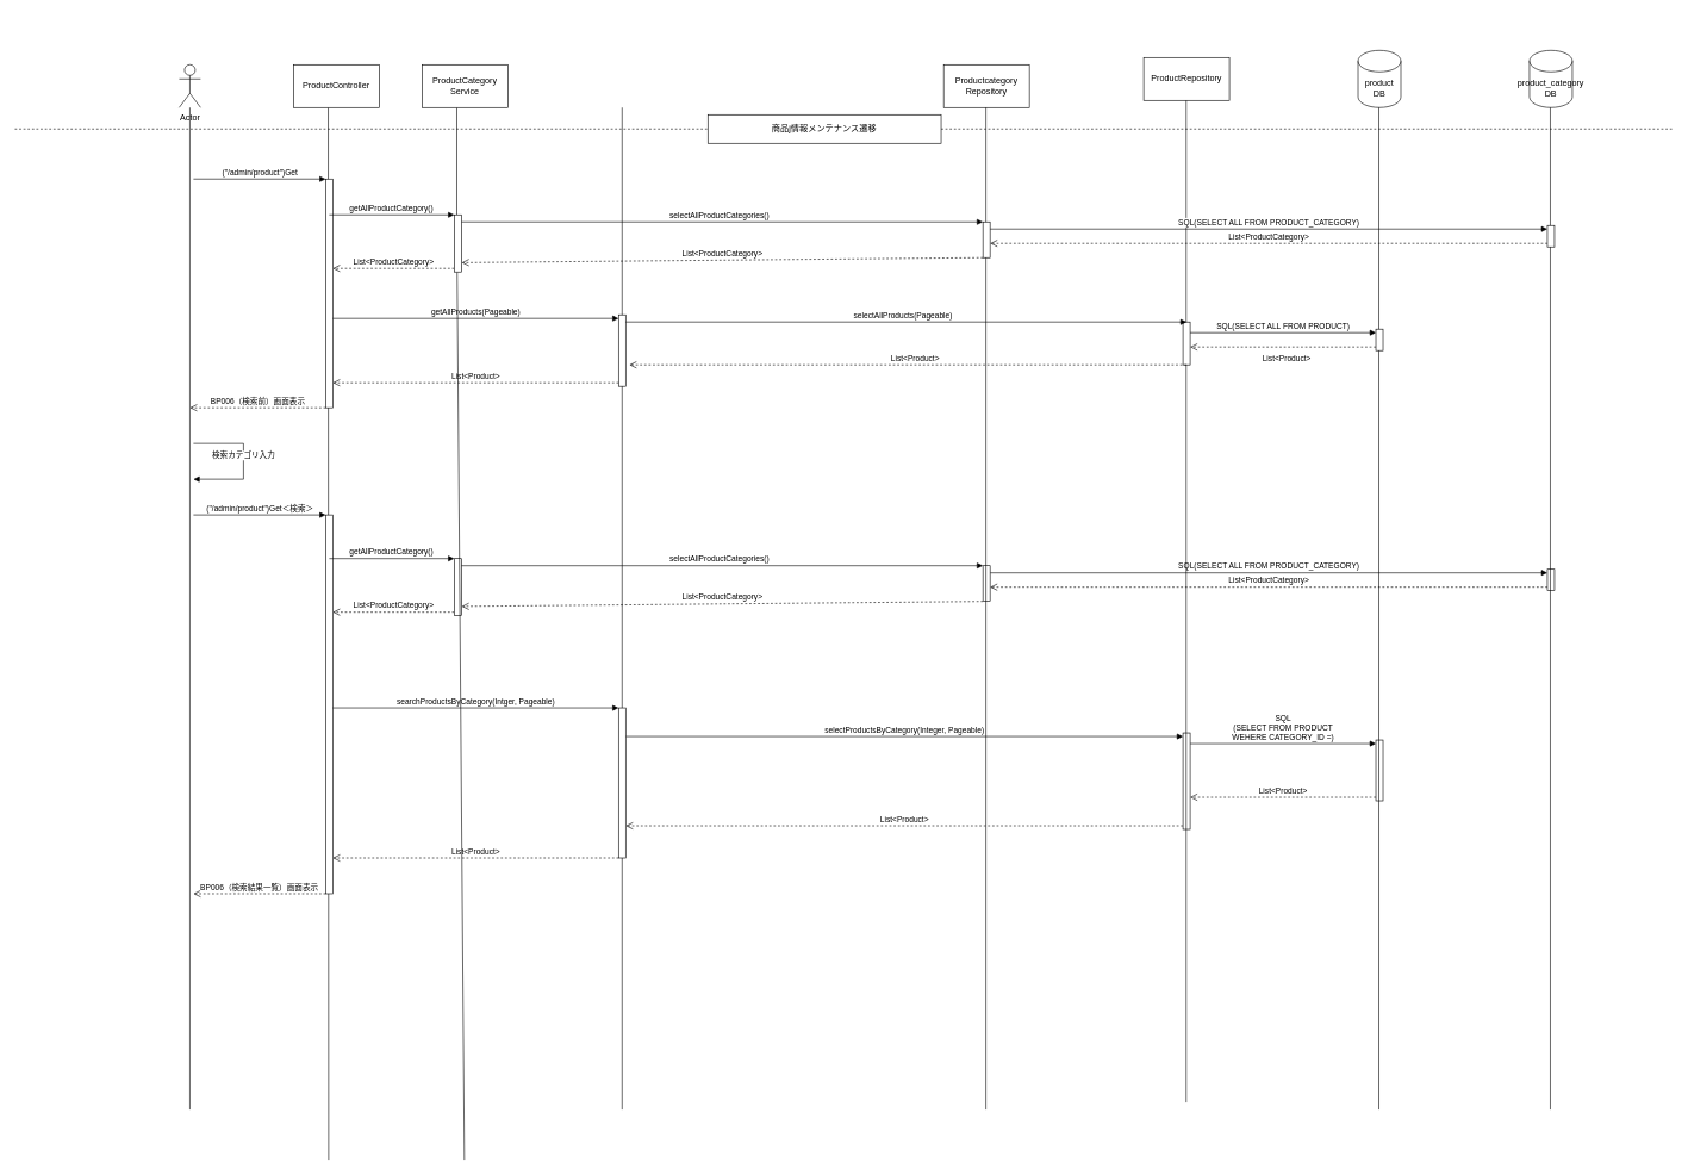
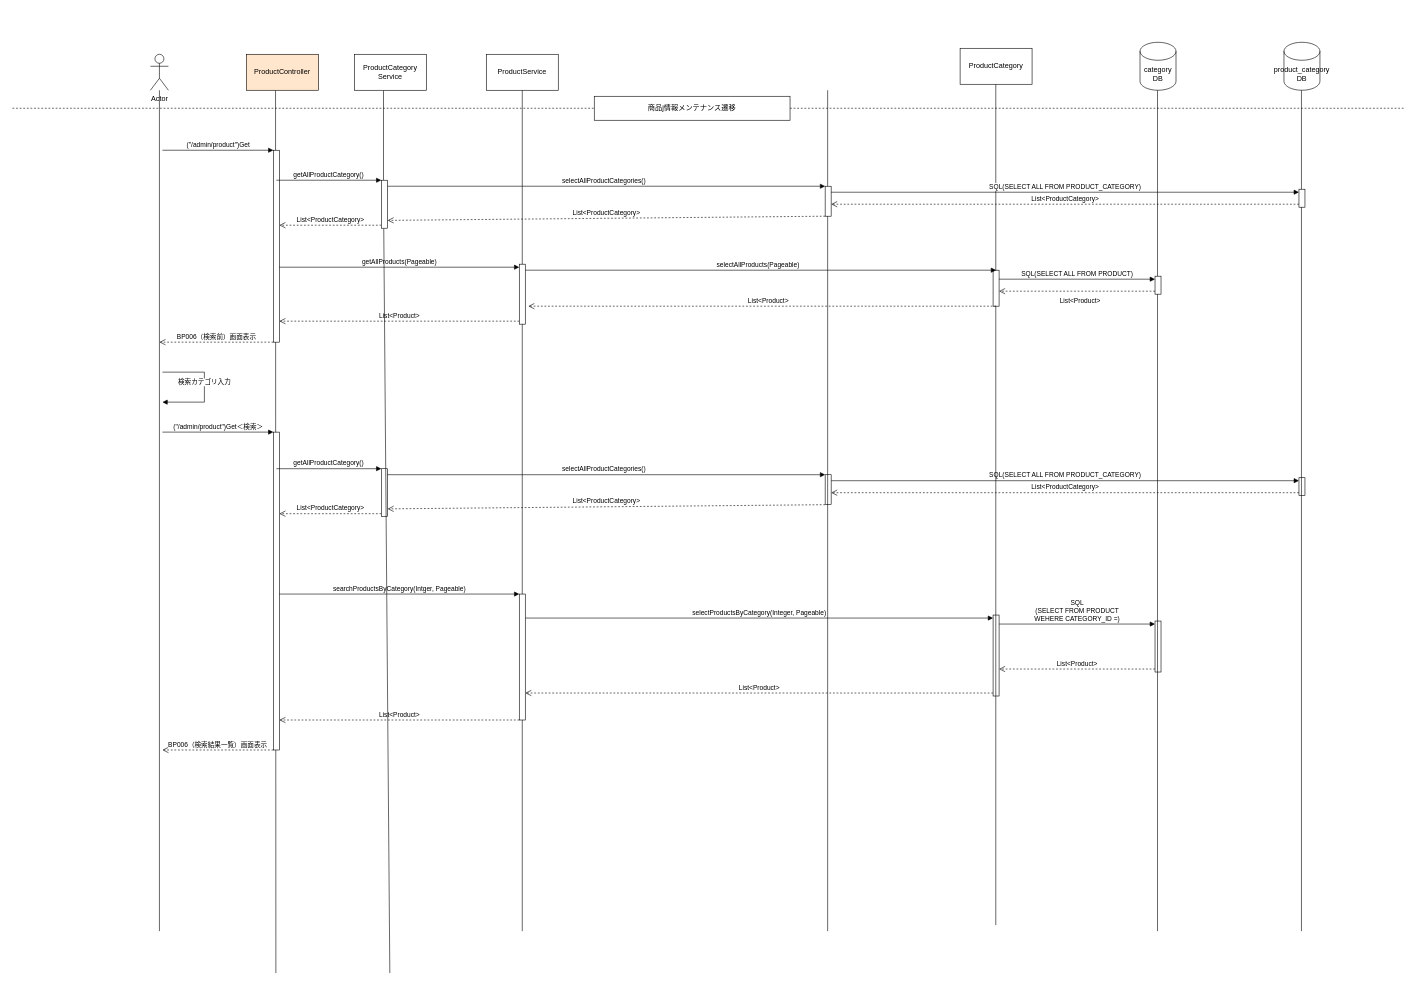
  <mxCell id="0" />
  <mxCell id="1" parent="0" />
  <mxCell id="2" value="" style="group" parent="1" vertex="1" connectable="0"><mxGeometry x="400" y="160" width="120" height="1462" as="geometry" /></mxCell>
  <mxCell id="3" value="" style="endArrow=none;html=1;entryX=0.405;entryY=1.004;entryDx=0;entryDy=0;entryPerimeter=0;" parent="2" target="58" edge="1"><mxGeometry width="50" height="50" relative="1" as="geometry"><mxPoint x="59.17" y="1462" as="sourcePoint" /><mxPoint x="59" as="targetPoint" /></mxGeometry></mxCell>
  <mxCell id="4" value="" style="html=1;points=[[0,0,0,0,5],[0,1,0,0,-5],[1,0,0,0,5],[1,1,0,0,-5]];perimeter=orthogonalPerimeter;outlineConnect=0;targetShapes=umlLifeline;portConstraint=eastwest;newEdgeStyle={&quot;curved&quot;:0,&quot;rounded&quot;:0};" parent="2" vertex="1"><mxGeometry x="55" y="560" width="10" height="530" as="geometry" /></mxCell>
  <mxCell id="5" value="" style="html=1;points=[[0,0,0,0,5],[0,1,0,0,-5],[1,0,0,0,5],[1,1,0,0,-5]];perimeter=orthogonalPerimeter;outlineConnect=0;targetShapes=umlLifeline;portConstraint=eastwest;newEdgeStyle={&quot;curved&quot;:0,&quot;rounded&quot;:0};" parent="2" vertex="1"><mxGeometry x="55" y="90" width="10" height="320" as="geometry" /></mxCell>
  <mxCell id="6" value="" style="group" parent="1" vertex="1" connectable="0"><mxGeometry x="810" y="90" width="1365" height="1462" as="geometry" /></mxCell>
+ <mxCell id="7" value="ProductService" style="rounded=0;whiteSpace=wrap;html=1;" parent="6" vertex="1"><mxGeometry width="120" height="60" as="geometry" /></mxCell>
  <mxCell id="8" value="" style="endArrow=none;html=1;" parent="6" edge="1"><mxGeometry width="50" height="50" relative="1" as="geometry"><mxPoint x="60" y="1462" as="sourcePoint" /><mxPoint x="60" y="60" as="targetPoint" /></mxGeometry></mxCell>
  <mxCell id="9" value="" style="html=1;points=[[0,0,0,0,5],[0,1,0,0,-5],[1,0,0,0,5],[1,1,0,0,-5]];perimeter=orthogonalPerimeter;outlineConnect=0;targetShapes=umlLifeline;portConstraint=eastwest;newEdgeStyle={&quot;curved&quot;:0,&quot;rounded&quot;:0};" parent="6" vertex="1"><mxGeometry x="55" y="350" width="10" height="100" as="geometry" /></mxCell>
  <mxCell id="10" value="SQL&lt;div&gt;(SELECT FROM PRODUCT&lt;div&gt;WEHERE CATEGORY_ID =)&lt;/div&gt;&lt;/div&gt;" style="html=1;verticalAlign=bottom;endArrow=block;curved=0;rounded=0;entryX=0;entryY=0;entryDx=0;entryDy=5;" parent="6" source="15" target="12" edge="1"><mxGeometry relative="1" as="geometry"><mxPoint x="880" y="1025" as="sourcePoint" /></mxGeometry></mxCell>
  <mxCell id="11" value="List&amp;lt;Product&amp;gt;" style="html=1;verticalAlign=bottom;endArrow=open;dashed=1;endSize=8;curved=0;rounded=0;exitX=0;exitY=1;exitDx=0;exitDy=-5;" parent="6" source="12" target="15" edge="1"><mxGeometry relative="1" as="geometry"><mxPoint x="965" y="1105.0" as="targetPoint" /></mxGeometry></mxCell>
  <mxCell id="12" value="" style="html=1;points=[[0,0,0,0,5],[0,1,0,0,-5],[1,0,0,0,5],[1,1,0,0,-5]];perimeter=orthogonalPerimeter;outlineConnect=0;targetShapes=umlLifeline;portConstraint=eastwest;newEdgeStyle={&quot;curved&quot;:0,&quot;rounded&quot;:0};" parent="6" vertex="1"><mxGeometry x="1115" y="945" width="10" height="85" as="geometry" /></mxCell>
  <mxCell id="13" value="selectProductsByCategory(Integer, Pageable)" style="html=1;verticalAlign=bottom;endArrow=block;curved=0;rounded=0;entryX=0;entryY=0;entryDx=0;entryDy=5;" parent="6" source="16" target="15" edge="1"><mxGeometry relative="1" as="geometry"><mxPoint x="565" y="1015" as="sourcePoint" /></mxGeometry></mxCell>
  <mxCell id="14" value="List&amp;lt;Product&amp;gt;" style="html=1;verticalAlign=bottom;endArrow=open;dashed=1;endSize=8;curved=0;rounded=0;exitX=0;exitY=1;exitDx=0;exitDy=-5;" parent="6" source="15" target="16" edge="1"><mxGeometry relative="1" as="geometry"><mxPoint x="565" y="1055" as="targetPoint" /></mxGeometry></mxCell>
  <mxCell id="15" value="" style="html=1;points=[[0,0,0,0,5],[0,1,0,0,-5],[1,0,0,0,5],[1,1,0,0,-5]];perimeter=orthogonalPerimeter;outlineConnect=0;targetShapes=umlLifeline;portConstraint=eastwest;newEdgeStyle={&quot;curved&quot;:0,&quot;rounded&quot;:0};" parent="6" vertex="1"><mxGeometry x="845" y="935" width="10" height="135" as="geometry" /></mxCell>
  <mxCell id="16" value="" style="html=1;points=[[0,0,0,0,5],[0,1,0,0,-5],[1,0,0,0,5],[1,1,0,0,-5]];perimeter=orthogonalPerimeter;outlineConnect=0;targetShapes=umlLifeline;portConstraint=eastwest;newEdgeStyle={&quot;curved&quot;:0,&quot;rounded&quot;:0};" parent="6" vertex="1"><mxGeometry x="55" y="900" width="10" height="210" as="geometry" /></mxCell>
  <mxCell id="17" value="List&amp;lt;Product&amp;gt;" style="html=1;verticalAlign=bottom;endArrow=open;dashed=1;endSize=8;curved=0;rounded=0;" parent="6" edge="1"><mxGeometry relative="1" as="geometry"><mxPoint x="55" y="1110" as="sourcePoint" /><mxPoint x="-345" y="1110" as="targetPoint" /></mxGeometry></mxCell>
  <mxCell id="18" value="searchProductsByCategory(Intger, Pageable)" style="html=1;verticalAlign=bottom;endArrow=block;curved=0;rounded=0;" parent="6" edge="1"><mxGeometry width="80" relative="1" as="geometry"><mxPoint x="-345" y="900" as="sourcePoint" /><mxPoint x="55" y="900" as="targetPoint" /></mxGeometry></mxCell>
  <mxCell id="19" value="getAllProductCategory()" style="html=1;verticalAlign=bottom;endArrow=block;curved=0;rounded=0;" parent="6" target="21" edge="1"><mxGeometry x="-0.002" relative="1" as="geometry"><mxPoint x="-350" y="691" as="sourcePoint" /><mxPoint x="50" y="691" as="targetPoint" /><mxPoint as="offset" /></mxGeometry></mxCell>
  <mxCell id="20" value="List&amp;lt;ProductCategory&amp;gt;" style="html=1;verticalAlign=bottom;endArrow=open;dashed=1;endSize=8;curved=0;rounded=0;exitX=0;exitY=1;exitDx=0;exitDy=-5;" parent="6" source="21" edge="1"><mxGeometry relative="1" as="geometry"><mxPoint x="-345" y="766" as="targetPoint" /></mxGeometry></mxCell>
  <mxCell id="21" value="" style="html=1;points=[[0,0,0,0,5],[0,1,0,0,-5],[1,0,0,0,5],[1,1,0,0,-5]];perimeter=orthogonalPerimeter;outlineConnect=0;targetShapes=umlLifeline;portConstraint=eastwest;newEdgeStyle={&quot;curved&quot;:0,&quot;rounded&quot;:0};" parent="6" vertex="1"><mxGeometry x="-175" y="691" width="10" height="80" as="geometry" /></mxCell>
  <mxCell id="22" value="selectAllProductCategories()" style="html=1;verticalAlign=bottom;endArrow=block;curved=0;rounded=0;entryX=0;entryY=0;entryDx=0;entryDy=5;" parent="6" edge="1"><mxGeometry x="-0.011" relative="1" as="geometry"><mxPoint x="-165" y="701" as="sourcePoint" /><mxPoint as="offset" /><mxPoint x="565" y="701" as="targetPoint" /></mxGeometry></mxCell>
  <mxCell id="23" value="List&amp;lt;ProductCategory&amp;gt;" style="html=1;verticalAlign=bottom;endArrow=open;dashed=1;endSize=8;curved=0;rounded=0;entryX=1.049;entryY=0.837;entryDx=0;entryDy=0;entryPerimeter=0;" parent="6" source="26" target="21" edge="1"><mxGeometry relative="1" as="geometry"><mxPoint x="670" y="786" as="targetPoint" /></mxGeometry></mxCell>
  <mxCell id="24" value="SQL(SELECT ALL FROM PRODUCT_CATEGORY)" style="html=1;verticalAlign=bottom;endArrow=block;curved=0;rounded=0;entryX=0;entryY=0;entryDx=0;entryDy=5;" parent="6" source="26" target="27" edge="1"><mxGeometry relative="1" as="geometry"><mxPoint x="1040" y="736" as="sourcePoint" /></mxGeometry></mxCell>
  <mxCell id="25" value="List&amp;lt;ProductCategory&amp;gt;" style="html=1;verticalAlign=bottom;endArrow=open;dashed=1;endSize=8;curved=0;rounded=0;exitX=0;exitY=1;exitDx=0;exitDy=-5;" parent="6" source="27" target="26" edge="1"><mxGeometry relative="1" as="geometry"><mxPoint x="1040" y="806" as="targetPoint" /><mxPoint as="offset" /></mxGeometry></mxCell>
  <mxCell id="26" value="" style="html=1;points=[[0,0,0,0,5],[0,1,0,0,-5],[1,0,0,0,5],[1,1,0,0,-5]];perimeter=orthogonalPerimeter;outlineConnect=0;targetShapes=umlLifeline;portConstraint=eastwest;newEdgeStyle={&quot;curved&quot;:0,&quot;rounded&quot;:0};" parent="6" vertex="1"><mxGeometry x="565" y="701" width="10" height="50" as="geometry" /></mxCell>
  <mxCell id="27" value="" style="html=1;points=[[0,0,0,0,5],[0,1,0,0,-5],[1,0,0,0,5],[1,1,0,0,-5]];perimeter=orthogonalPerimeter;outlineConnect=0;targetShapes=umlLifeline;portConstraint=eastwest;newEdgeStyle={&quot;curved&quot;:0,&quot;rounded&quot;:0};" parent="6" vertex="1"><mxGeometry x="1355" y="706" width="10" height="30" as="geometry" /></mxCell>
  <mxCell id="28" value="" style="group" parent="1" vertex="1" connectable="0"><mxGeometry x="1600" y="20" width="120" height="1462" as="geometry" /></mxCell>
- <mxCell id="29" value="ProductRepository" style="rounded=0;whiteSpace=wrap;html=1;" parent="28" vertex="1"><mxGeometry y="60" width="120" height="60" as="geometry" /></mxCell>
+ <mxCell id="29" value="ProductCategory" style="rounded=0;whiteSpace=wrap;html=1;" parent="28" vertex="1"><mxGeometry y="60" width="120" height="60" as="geometry" /></mxCell>
  <mxCell id="30" value="" style="endArrow=none;html=1;" parent="28" edge="1"><mxGeometry width="50" height="50" relative="1" as="geometry"><mxPoint x="59.5" y="1522" as="sourcePoint" /><mxPoint x="59.5" y="120" as="targetPoint" /></mxGeometry></mxCell>
  <mxCell id="31" value="" style="html=1;points=[[0,0,0,0,5],[0,1,0,0,-5],[1,0,0,0,5],[1,1,0,0,-5]];perimeter=orthogonalPerimeter;outlineConnect=0;targetShapes=umlLifeline;portConstraint=eastwest;newEdgeStyle={&quot;curved&quot;:0,&quot;rounded&quot;:0};" parent="28" vertex="1"><mxGeometry x="55" y="430" width="10" height="60" as="geometry" /></mxCell>
  <mxCell id="32" value="" style="group" parent="1" vertex="1" connectable="0"><mxGeometry x="1900" y="70" width="60" height="1482" as="geometry" /></mxCell>
- <mxCell id="33" value="product&lt;div&gt;DB&lt;/div&gt;" style="shape=cylinder3;whiteSpace=wrap;html=1;boundedLbl=1;backgroundOutline=1;size=15;" parent="32" vertex="1"><mxGeometry width="60" height="80" as="geometry" /></mxCell>
+ <mxCell id="33" value="category&lt;div&gt;DB&lt;/div&gt;" style="shape=cylinder3;whiteSpace=wrap;html=1;boundedLbl=1;backgroundOutline=1;size=15;" parent="32" vertex="1"><mxGeometry width="60" height="80" as="geometry" /></mxCell>
  <mxCell id="34" value="" style="endArrow=none;html=1;" parent="32" edge="1"><mxGeometry width="50" height="50" relative="1" as="geometry"><mxPoint x="29.17" y="1482" as="sourcePoint" /><mxPoint x="29.17" y="80" as="targetPoint" /></mxGeometry></mxCell>
  <mxCell id="35" value="" style="html=1;points=[[0,0,0,0,5],[0,1,0,0,-5],[1,0,0,0,5],[1,1,0,0,-5]];perimeter=orthogonalPerimeter;outlineConnect=0;targetShapes=umlLifeline;portConstraint=eastwest;newEdgeStyle={&quot;curved&quot;:0,&quot;rounded&quot;:0};" parent="32" vertex="1"><mxGeometry x="25" y="390" width="10" height="30" as="geometry" /></mxCell>
  <mxCell id="36" value="" style="group" parent="1" vertex="1" connectable="0"><mxGeometry x="250" y="90" width="30" height="1462" as="geometry" /></mxCell>
  <mxCell id="37" value="Actor" style="shape=umlActor;verticalLabelPosition=bottom;verticalAlign=top;html=1;outlineConnect=0;" parent="36" vertex="1"><mxGeometry width="30" height="60" as="geometry" /></mxCell>
  <mxCell id="38" value="" style="endArrow=none;html=1;" parent="36" target="37" edge="1"><mxGeometry width="50" height="50" relative="1" as="geometry"><mxPoint x="15" y="1462" as="sourcePoint" /><mxPoint x="770" y="60" as="targetPoint" /></mxGeometry></mxCell>
  <mxCell id="39" value="" style="group" parent="1" vertex="1" connectable="0"><mxGeometry x="20" y="160" width="2320" height="40" as="geometry" /></mxCell>
  <mxCell id="40" value="" style="endArrow=none;dashed=1;html=1;" parent="39" source="42" edge="1"><mxGeometry width="50" height="50" relative="1" as="geometry"><mxPoint y="20" as="sourcePoint" /><mxPoint x="2320.0" y="20" as="targetPoint" /></mxGeometry></mxCell>
  <mxCell id="41" value="" style="endArrow=none;dashed=1;html=1;" parent="39" target="42" edge="1"><mxGeometry width="50" height="50" relative="1" as="geometry"><mxPoint y="20" as="sourcePoint" /><mxPoint x="2320.0" y="20" as="targetPoint" /></mxGeometry></mxCell>
  <mxCell id="42" value="商品j情報メンテナンス遷移" style="rounded=0;whiteSpace=wrap;html=1;" parent="39" vertex="1"><mxGeometry x="970.001" width="326.454" height="40" as="geometry" /></mxCell>
  <mxCell id="43" value="" style="group" parent="1" vertex="1" connectable="0"><mxGeometry x="1320" y="90" width="120" height="1462" as="geometry" /></mxCell>
- <mxCell id="44" value="Productcategory&lt;div&gt;Repository&lt;/div&gt;" style="rounded=0;whiteSpace=wrap;html=1;" parent="43" vertex="1"><mxGeometry width="120" height="60" as="geometry" /></mxCell>
  <mxCell id="45" value="" style="endArrow=none;html=1;" parent="43" edge="1"><mxGeometry width="50" height="50" relative="1" as="geometry"><mxPoint x="59.17" y="1462" as="sourcePoint" /><mxPoint x="59.17" y="60" as="targetPoint" /></mxGeometry></mxCell>
  <mxCell id="46" value="" style="html=1;points=[[0,0,0,0,5],[0,1,0,0,-5],[1,0,0,0,5],[1,1,0,0,-5]];perimeter=orthogonalPerimeter;outlineConnect=0;targetShapes=umlLifeline;portConstraint=eastwest;newEdgeStyle={&quot;curved&quot;:0,&quot;rounded&quot;:0};" parent="43" vertex="1"><mxGeometry x="55" y="220" width="10" height="50" as="geometry" /></mxCell>
  <mxCell id="47" value="getAllProductCategory()" style="html=1;verticalAlign=bottom;endArrow=block;curved=0;rounded=0;" parent="1" target="72" edge="1"><mxGeometry x="-0.002" relative="1" as="geometry"><mxPoint x="460" y="300" as="sourcePoint" /><mxPoint x="860" y="300" as="targetPoint" /><mxPoint as="offset" /></mxGeometry></mxCell>
  <mxCell id="48" value="List&amp;lt;ProductCategory&amp;gt;" style="html=1;verticalAlign=bottom;endArrow=open;dashed=1;endSize=8;curved=0;rounded=0;exitX=0;exitY=1;exitDx=0;exitDy=-5;" parent="1" source="72" target="5" edge="1"><mxGeometry relative="1" as="geometry"><mxPoint x="470" y="455" as="targetPoint" /></mxGeometry></mxCell>
  <mxCell id="49" value="selectAllProductCategories()" style="html=1;verticalAlign=bottom;endArrow=block;curved=0;rounded=0;entryX=0;entryY=0;entryDx=0;entryDy=5;" parent="1" edge="1"><mxGeometry x="-0.011" relative="1" as="geometry"><mxPoint x="645" y="310" as="sourcePoint" /><mxPoint as="offset" /><mxPoint x="1375" y="310" as="targetPoint" /></mxGeometry></mxCell>
  <mxCell id="50" value="List&amp;lt;ProductCategory&amp;gt;" style="html=1;verticalAlign=bottom;endArrow=open;dashed=1;endSize=8;curved=0;rounded=0;entryX=1.049;entryY=0.837;entryDx=0;entryDy=0;entryPerimeter=0;" parent="1" source="46" target="72" edge="1"><mxGeometry relative="1" as="geometry"><mxPoint x="1480" y="395" as="targetPoint" /></mxGeometry></mxCell>
  <mxCell id="51" value="SQL(SELECT ALL FROM PRODUCT_CATEGORY)" style="html=1;verticalAlign=bottom;endArrow=block;curved=0;rounded=0;entryX=0;entryY=0;entryDx=0;entryDy=5;" parent="1" source="46" target="64" edge="1"><mxGeometry relative="1" as="geometry"><mxPoint x="1850" y="345" as="sourcePoint" /></mxGeometry></mxCell>
  <mxCell id="52" value="List&amp;lt;ProductCategory&amp;gt;" style="html=1;verticalAlign=bottom;endArrow=open;dashed=1;endSize=8;curved=0;rounded=0;exitX=0;exitY=1;exitDx=0;exitDy=-5;" parent="1" source="64" target="46" edge="1"><mxGeometry relative="1" as="geometry"><mxPoint x="1850" y="415" as="targetPoint" /><mxPoint as="offset" /></mxGeometry></mxCell>
  <mxCell id="53" value="getAllProducts(Pageable)" style="html=1;verticalAlign=bottom;endArrow=block;curved=0;rounded=0;entryX=0;entryY=0;entryDx=0;entryDy=5;" parent="1" source="5" target="9" edge="1"><mxGeometry relative="1" as="geometry"><mxPoint x="465" y="505" as="sourcePoint" /></mxGeometry></mxCell>
  <mxCell id="54" value="List&amp;lt;Product&amp;gt;" style="html=1;verticalAlign=bottom;endArrow=open;dashed=1;endSize=8;curved=0;rounded=0;exitX=0;exitY=1;exitDx=0;exitDy=-5;" parent="1" source="9" target="5" edge="1"><mxGeometry relative="1" as="geometry"><mxPoint x="465" y="575" as="targetPoint" /></mxGeometry></mxCell>
  <mxCell id="55" value="SQL(SELECT ALL FROM PRODUCT)" style="html=1;verticalAlign=bottom;endArrow=block;curved=0;rounded=0;entryX=0;entryY=0;entryDx=0;entryDy=5;" parent="1" source="31" target="35" edge="1"><mxGeometry relative="1" as="geometry"><mxPoint x="1700" y="535" as="sourcePoint" /></mxGeometry></mxCell>
  <mxCell id="56" value="List&amp;lt;Product&amp;gt;" style="html=1;verticalAlign=bottom;endArrow=open;dashed=1;endSize=8;curved=0;rounded=0;exitX=0;exitY=1;exitDx=0;exitDy=-5;" parent="1" source="35" target="31" edge="1"><mxGeometry x="-0.038" y="25" relative="1" as="geometry"><mxPoint x="1675" y="555" as="targetPoint" /><mxPoint as="offset" /></mxGeometry></mxCell>
  <mxCell id="57" value="selectAllProducts(Pageable)" style="html=1;verticalAlign=bottom;endArrow=block;curved=0;rounded=0;" parent="1" source="9" edge="1"><mxGeometry x="-0.011" relative="1" as="geometry"><mxPoint x="870" y="440" as="sourcePoint" /><mxPoint as="offset" /><mxPoint x="1660" y="450" as="targetPoint" /></mxGeometry></mxCell>
- <mxCell id="58" value="ProductController" style="rounded=0;whiteSpace=wrap;html=1;" parent="1" vertex="1"><mxGeometry x="410" y="90" width="120" height="60" as="geometry" /></mxCell>
+ <mxCell id="58" value="ProductController" style="rounded=0;whiteSpace=wrap;html=1;fillColor=#ffe6cc;" parent="1" vertex="1"><mxGeometry x="410" y="90" width="120" height="60" as="geometry" /></mxCell>
  <mxCell id="59" value="(&quot;/admin/product&quot;)Get" style="html=1;verticalAlign=bottom;endArrow=block;curved=0;rounded=0;" parent="1" edge="1"><mxGeometry width="80" relative="1" as="geometry"><mxPoint x="270" y="250" as="sourcePoint" /><mxPoint x="455" y="250" as="targetPoint" /></mxGeometry></mxCell>
  <mxCell id="60" value="List&amp;lt;Product&amp;gt;" style="html=1;verticalAlign=bottom;endArrow=open;dashed=1;endSize=8;curved=0;rounded=0;exitX=0;exitY=1;exitDx=0;exitDy=-5;exitPerimeter=0;" parent="1" edge="1"><mxGeometry x="-0.026" relative="1" as="geometry"><mxPoint x="880" y="510" as="targetPoint" /><mxPoint x="1660" y="510" as="sourcePoint" /><mxPoint as="offset" /></mxGeometry></mxCell>
  <mxCell id="61" value="" style="group" parent="1" vertex="1" connectable="0"><mxGeometry x="2140" y="70" width="60" height="1482" as="geometry" /></mxCell>
  <mxCell id="62" value="product_category&lt;div&gt;DB&lt;/div&gt;" style="shape=cylinder3;whiteSpace=wrap;html=1;boundedLbl=1;backgroundOutline=1;size=15;" parent="61" vertex="1"><mxGeometry width="60" height="80" as="geometry" /></mxCell>
  <mxCell id="63" value="" style="endArrow=none;html=1;" parent="61" edge="1"><mxGeometry width="50" height="50" relative="1" as="geometry"><mxPoint x="29.17" y="1482" as="sourcePoint" /><mxPoint x="29.17" y="80" as="targetPoint" /></mxGeometry></mxCell>
  <mxCell id="64" value="" style="html=1;points=[[0,0,0,0,5],[0,1,0,0,-5],[1,0,0,0,5],[1,1,0,0,-5]];perimeter=orthogonalPerimeter;outlineConnect=0;targetShapes=umlLifeline;portConstraint=eastwest;newEdgeStyle={&quot;curved&quot;:0,&quot;rounded&quot;:0};" parent="61" vertex="1"><mxGeometry x="25" y="245" width="10" height="30" as="geometry" /></mxCell>
  <mxCell id="65" value="(&quot;/admin/product&quot;)Get＜検索＞" style="html=1;verticalAlign=bottom;endArrow=block;curved=0;rounded=0;" parent="1" edge="1"><mxGeometry width="80" relative="1" as="geometry"><mxPoint x="270" y="720" as="sourcePoint" /><mxPoint x="455" y="720" as="targetPoint" /></mxGeometry></mxCell>
  <mxCell id="66" value="&lt;span style=&quot;color: rgb(0, 0, 0);&quot;&gt;BP006（検索前）画面表示&lt;/span&gt;" style="html=1;verticalAlign=bottom;endArrow=open;dashed=1;endSize=8;curved=0;rounded=0;" parent="1" edge="1"><mxGeometry relative="1" as="geometry"><mxPoint x="455" y="570" as="sourcePoint" /><mxPoint x="265" y="570" as="targetPoint" /><mxPoint as="offset" /></mxGeometry></mxCell>
  <mxCell id="67" value="BP006（検索結果一覧）画面表示" style="html=1;verticalAlign=bottom;endArrow=open;dashed=1;endSize=8;curved=0;rounded=0;" parent="1" edge="1"><mxGeometry relative="1" as="geometry"><mxPoint x="270" y="1250" as="targetPoint" /><mxPoint x="455" y="1250" as="sourcePoint" /></mxGeometry></mxCell>
  <mxCell id="68" value="検索カテゴリ入力" style="html=1;verticalAlign=bottom;endArrow=block;curved=0;rounded=0;" parent="1" edge="1"><mxGeometry x="0.007" width="80" relative="1" as="geometry"><mxPoint x="270" y="620" as="sourcePoint" /><mxPoint x="270" y="670" as="targetPoint" /><Array as="points"><mxPoint x="340" y="620" /><mxPoint x="340" y="670" /></Array><mxPoint as="offset" /></mxGeometry></mxCell>
  <mxCell id="69" value="" style="endArrow=none;html=1;entryX=0.405;entryY=1.004;entryDx=0;entryDy=0;entryPerimeter=0;" parent="1" source="72" target="70" edge="1"><mxGeometry width="50" height="50" relative="1" as="geometry"><mxPoint x="649.17" y="1622" as="sourcePoint" /><mxPoint x="649" y="160" as="targetPoint" /></mxGeometry></mxCell>
  <mxCell id="70" value="ProductCategory&lt;div&gt;Service&lt;/div&gt;" style="rounded=0;whiteSpace=wrap;html=1;" parent="1" vertex="1"><mxGeometry x="590" y="90" width="120" height="60" as="geometry" /></mxCell>
  <mxCell id="71" value="" style="endArrow=none;html=1;entryX=0.405;entryY=1.004;entryDx=0;entryDy=0;entryPerimeter=0;" parent="1" target="72" edge="1"><mxGeometry width="50" height="50" relative="1" as="geometry"><mxPoint x="649.17" y="1622" as="sourcePoint" /><mxPoint x="649" y="150" as="targetPoint" /></mxGeometry></mxCell>
  <mxCell id="72" value="" style="html=1;points=[[0,0,0,0,5],[0,1,0,0,-5],[1,0,0,0,5],[1,1,0,0,-5]];perimeter=orthogonalPerimeter;outlineConnect=0;targetShapes=umlLifeline;portConstraint=eastwest;newEdgeStyle={&quot;curved&quot;:0,&quot;rounded&quot;:0};" parent="1" vertex="1"><mxGeometry x="635" y="300" width="10" height="80" as="geometry" /></mxCell>
